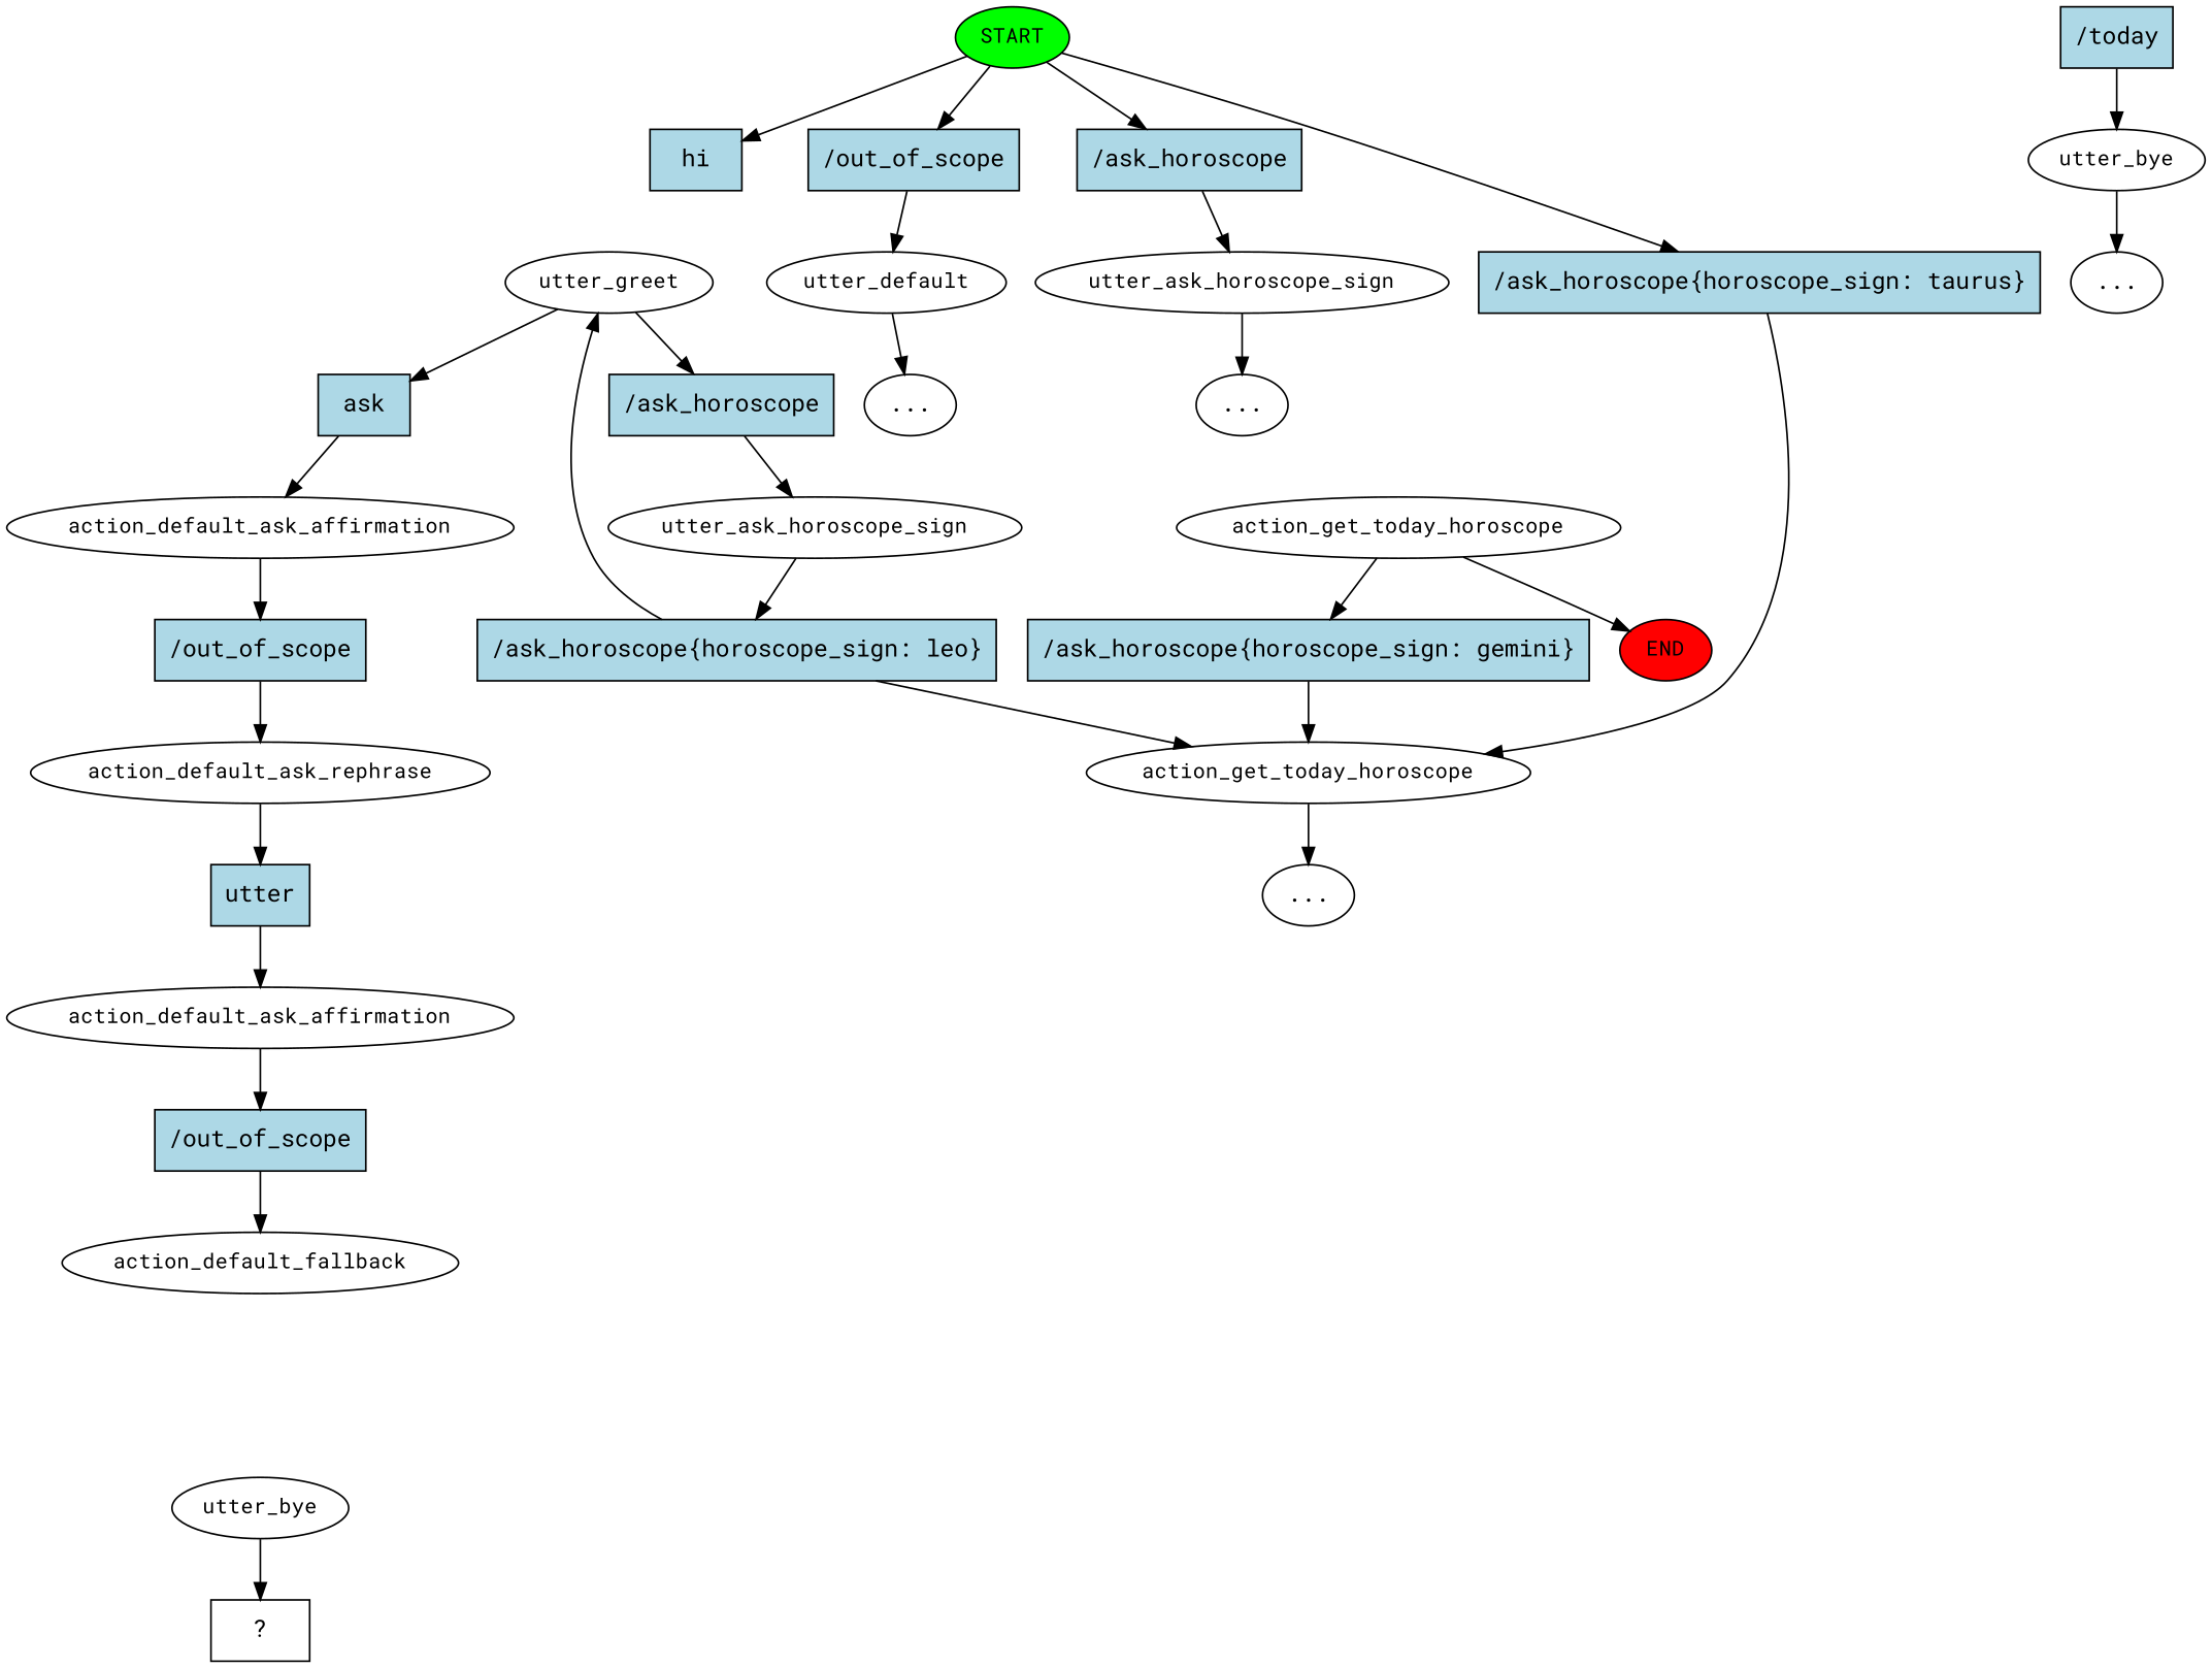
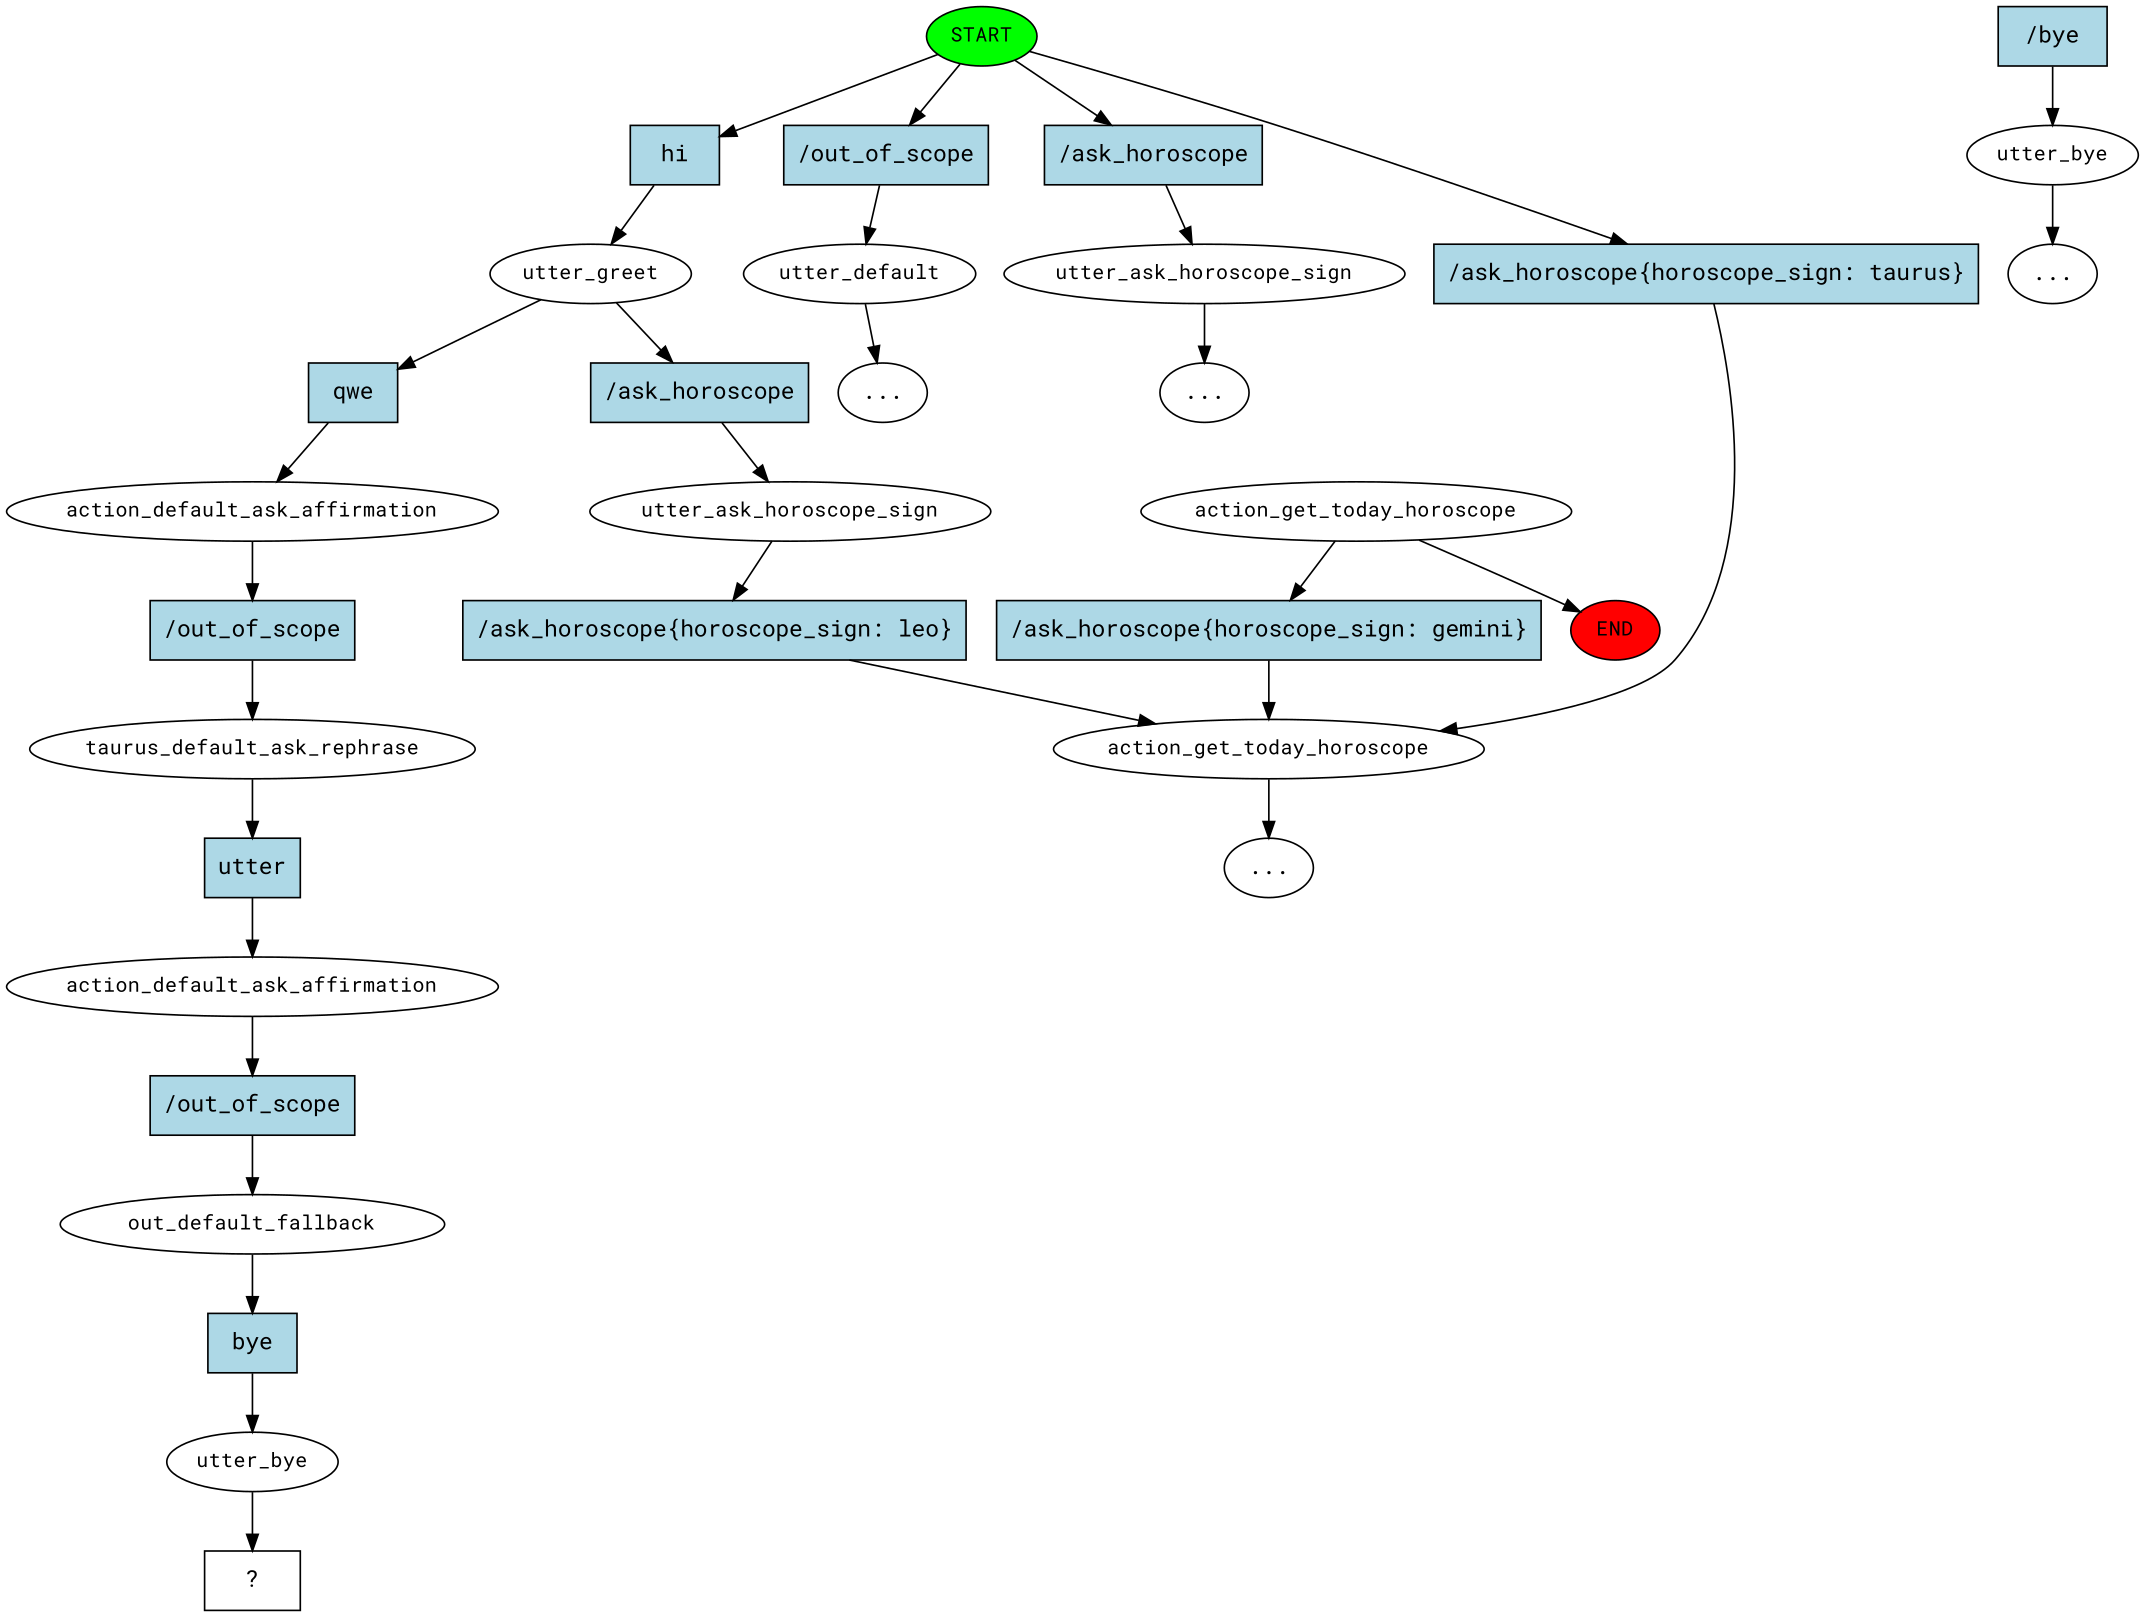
  digraph {
    fontname="Roboto Mono"
    node [fontname="Roboto Mono"]
    edge [fontname="Roboto Mono"]
    n1 [fillcolor=green fontsize=12 label=START style=filled]
    n2 [fillcolor=lightblue label=hi shape=rect style=filled]
    n3 [fillcolor=lightblue label="/out_of_scope" shape=rect style=filled]
    n4 [fillcolor=lightblue label="/ask_horoscope" shape=rect style=filled]
    n5 [fillcolor=lightblue label="/ask_horoscope{horoscope_sign: taurus}" shape=rect style=filled]
    n6 [fontsize=12 label=utter_greet]
    n7 [fontsize=12 label=utter_default]
-   n8 [fillcolor=lightblue label="/today" shape=rect style=filled]
+   n8 [fillcolor=lightblue label="/bye" shape=rect style=filled]
    n9 [fontsize=12 label=utter_bye]
    n10 [fontsize=12 label=utter_ask_horoscope_sign]
    n11 [fontsize=12 label=action_get_today_horoscope]
    n12 [fillcolor=red fontsize=12 label=END style=filled]
    n13 [fillcolor=lightblue label="/ask_horoscope" shape=rect style=filled]
-   n14 [fillcolor=lightblue label=ask shape=rect style=filled]
+   n14 [fillcolor=lightblue label=qwe shape=rect style=filled]
    n15 [fontsize=12 label=utter_ask_horoscope_sign]
    n16 [fontsize=12 label=action_default_ask_affirmation]
    n17 [fillcolor=lightblue label="/ask_horoscope{horoscope_sign: leo}" shape=rect style=filled]
    n18 [label="..."]
    n19 [label="..."]
    n20 [label="..."]
    n21 [label="..."]
    n22 [fontsize=12 label=action_get_today_horoscope]
    n23 [fillcolor=lightblue label="/ask_horoscope{horoscope_sign: gemini}" shape=rect style=filled]
    n24 [fillcolor=lightblue label="/out_of_scope" shape=rect style=filled]
-   n25 [fontsize=12 label=action_default_ask_rephrase]
+   n25 [fontsize=12 label=taurus_default_ask_rephrase]
    n26 [fillcolor=lightblue label=utter shape=rect style=filled]
    n27 [fontsize=12 label=action_default_ask_affirmation]
    n28 [fillcolor=lightblue label="/out_of_scope" shape=rect style=filled]
-   n29 [fontsize=12 label=action_default_fallback]
+   n29 [fontsize=12 label=out_default_fallback]
+   n30 [fillcolor=lightblue label=bye shape=rect style=filled]
    n31 [fontsize=12 label=utter_bye]
    n32 [label="  ?  " shape=rect]
    n1 -> n2
    n1 -> n3
    n1 -> n4
    n1 -> n5
-   n17 -> n6
+   n2 -> n6
    n3 -> n7
    n4 -> n10
    n5 -> n11
    n6 -> n13
    n6 -> n14
    n7 -> n19
    n8 -> n9
    n9 -> n20
    n10 -> n21
    n11 -> n18
    n13 -> n15
    n14 -> n16
    n15 -> n17
    n16 -> n24
    n17 -> n11
    n22 -> n12
    n22 -> n23
    n23 -> n11
    n24 -> n25
    n25 -> n26
    n26 -> n27
    n27 -> n28
    n28 -> n29
+   n29 -> n30
+   n30 -> n31
    n31 -> n32
  }
